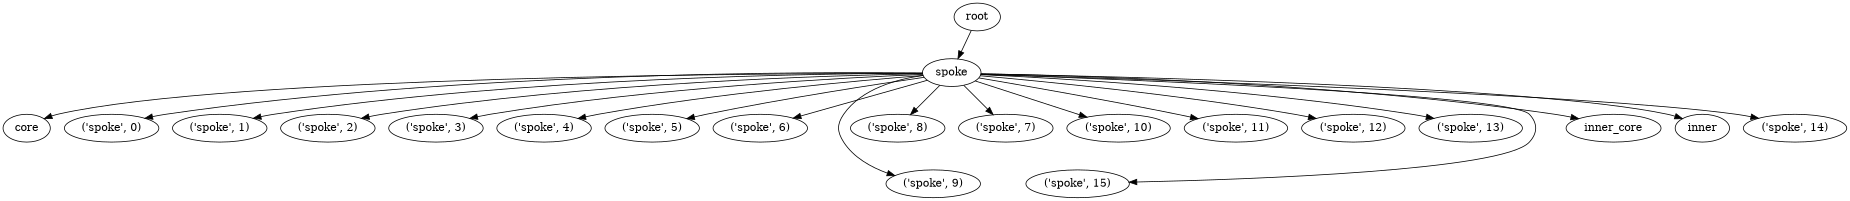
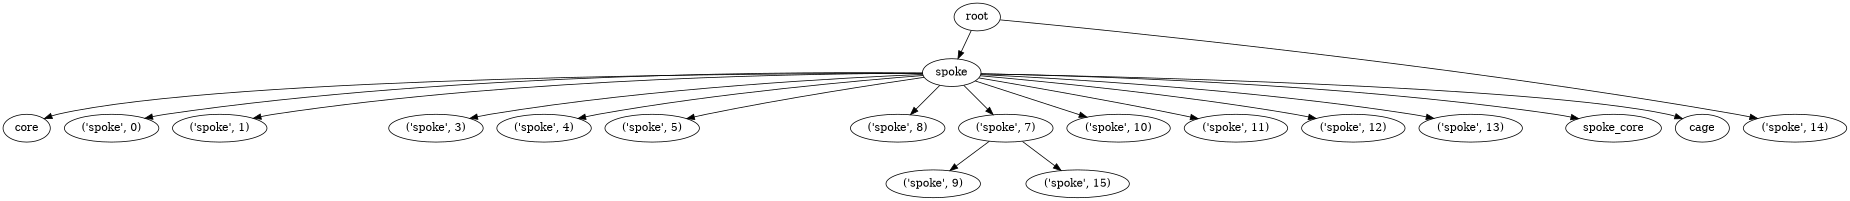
  digraph {
    n1 [label=root]
    n2 [label=spoke]
-   n3 [label=inner]
+   n3 [label=cage]
    n4 [label=core]
    n5 [label="\('spoke',\ 0\)"]
    n6 [label="\('spoke',\ 1\)"]
-   n7 [label="\('spoke',\ 2\)"]
    n8 [label="\('spoke',\ 3\)"]
    n9 [label="\('spoke',\ 4\)"]
    n10 [label="\('spoke',\ 5\)"]
-   n11 [label="\('spoke',\ 6\)"]
    n12 [label="\('spoke',\ 7\)"]
    n13 [label="\('spoke',\ 8\)"]
    n14 [label="\('spoke',\ 9\)"]
    n15 [label="\('spoke',\ 10\)"]
    n16 [label="\('spoke',\ 11\)"]
    n17 [label="\('spoke',\ 12\)"]
    n18 [label="\('spoke',\ 13\)"]
    n19 [label="\('spoke',\ 14\)"]
    n20 [label="\('spoke',\ 15\)"]
-   n21 [label=inner_core]
+   n21 [label=spoke_core]
    n1 -> n2
    n2 -> n3
    n2 -> n4
    n2 -> n5
    n2 -> n6
-   n2 -> n7
    n2 -> n8
    n2 -> n9
    n2 -> n10
-   n2 -> n11
    n2 -> n12
    n2 -> n13
-   n2 -> n14
+   n12 -> n14
    n2 -> n15
    n2 -> n16
    n2 -> n17
    n2 -> n18
-   n2 -> n19
-   n2 -> n20
+   n1 -> n19
+   n12 -> n20
    n2 -> n21
  }
